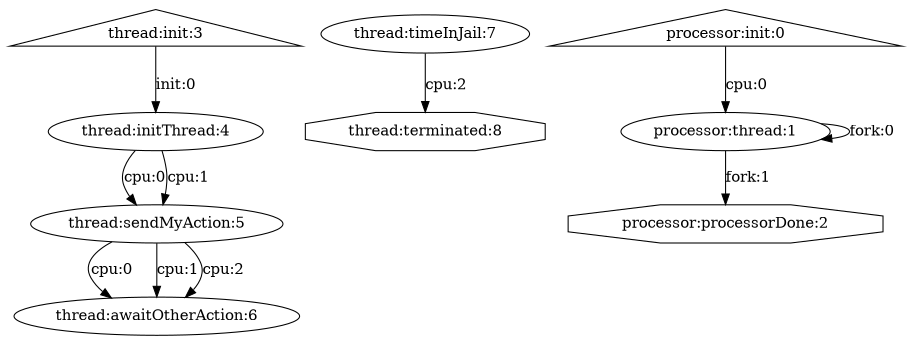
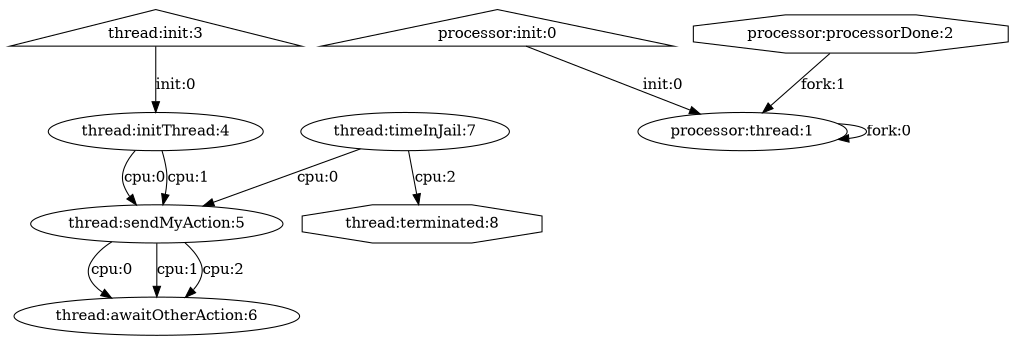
  digraph {
    node [shape=ellipse]
    n1 [label="thread:init:3" shape=triangle]
    n2 [label="thread:initThread:4"]
    n3 [label="thread:sendMyAction:5"]
    n4 [label="thread:awaitOtherAction:6"]
    n5 [label="thread:timeInJail:7"]
    n6 [label="thread:terminated:8" shape=octagon]
    n7 [label="processor:init:0" shape=triangle]
    n8 [label="processor:thread:1"]
    n9 [label="processor:processorDone:2" shape=octagon]
    subgraph sub_1 {
      n1
      n2
      n3
      n4
      n5
      n6
    }
    subgraph sub_2 {
      n7
      n8
      n9
    }
    n1 -> n2 [label="init:0"]
    n2 -> n3 [label="cpu:0"]
    n2 -> n3 [label="cpu:1"]
    n3 -> n4 [label="cpu:0"]
    n3 -> n4 [label="cpu:1"]
    n3 -> n4 [label="cpu:2"]
+   n5 -> n3 [label="cpu:0"]
    n5 -> n6 [label="cpu:2"]
-   n7 -> n8 [label="cpu:0"]
+   n7 -> n8 [label="init:0"]
    n8 -> n8 [label="fork:0"]
-   n8 -> n9 [label="fork:1"]
+   n9 -> n8 [label="fork:1"]
  }
